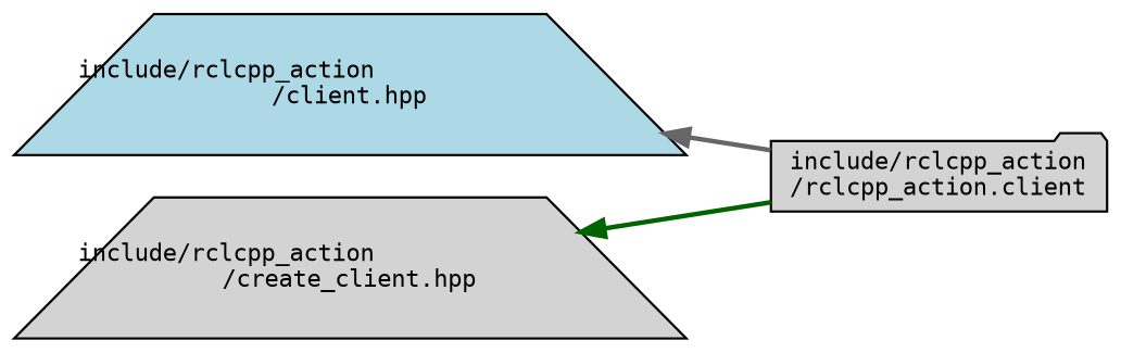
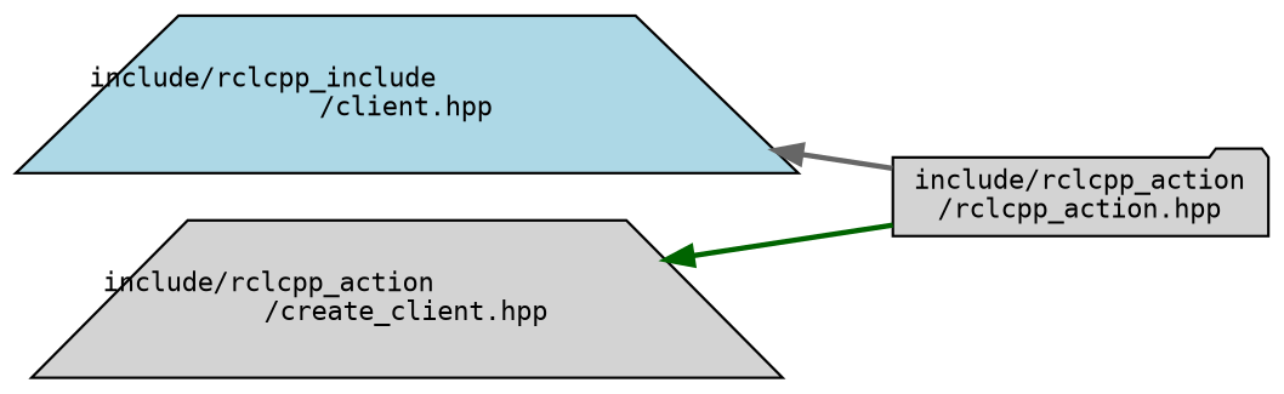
  digraph {
    fontname="DejaVu Sans Mono"
    rankdir=LR
    node [color=black fillcolor=lightgrey fontname="DejaVu Sans Mono" fontsize=10 shape=trapezium style=filled]
    edge [dir=back fontname="DejaVu Sans Mono" fontsize=10 labelfontname=Helvetica labelfontsize=10 style=bold]
-   n1 [fillcolor=lightblue fontcolor=black height=0.2 label="include/rclcpp_action\l/client.hpp" width=0.4]
-   n2 [height=0.2 label="include/rclcpp_action\l/rclcpp_action.client" shape=folder width=0.4]
+   n1 [fillcolor=lightblue fontcolor=black height=0.2 label="include/rclcpp_include\l/client.hpp" width=0.4]
+   n2 [height=0.2 label="include/rclcpp_action\l/rclcpp_action.hpp" shape=folder width=0.4]
    n3 [height=0.2 label="include/rclcpp_action\l/create_client.hpp" width=0.4]
    n1 -> n2 [color=gray40]
    n3 -> n2 [color=darkgreen]
  }
